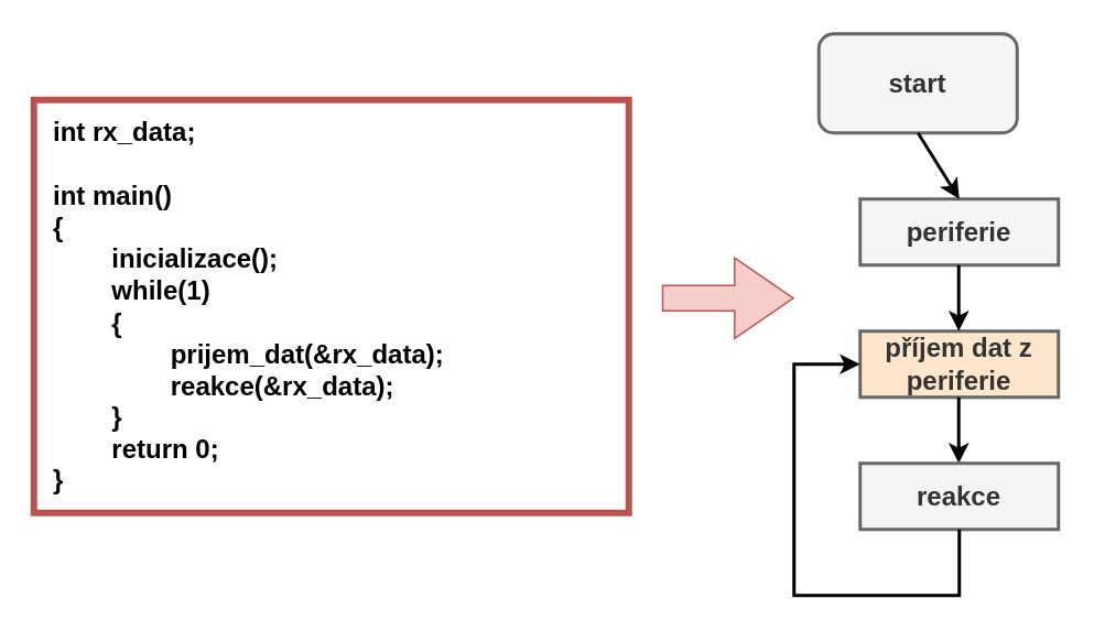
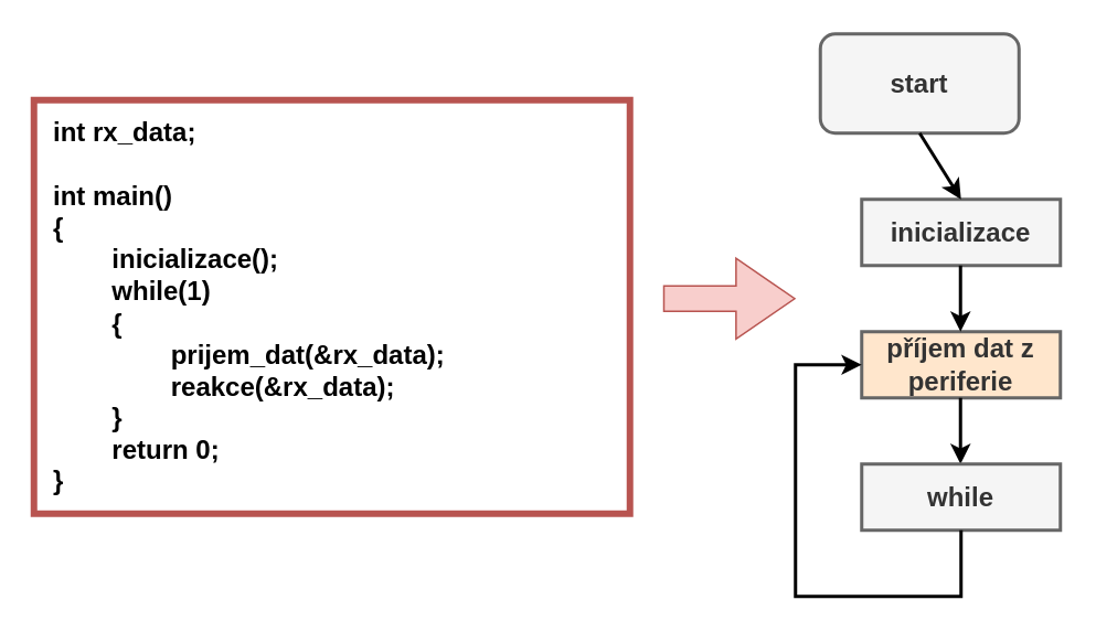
  <mxCell id="0" />
  <mxCell id="1" parent="0" />
  <mxCell id="2" value="" style="rounded=0;whiteSpace=wrap;html=1;fillColor=#FFFFFF;strokeColor=#b85450;strokeWidth=4;" parent="1" vertex="1"><mxGeometry x="20" y="60" width="360" height="250" as="geometry" /></mxCell>
  <mxCell id="3" value="&lt;div&gt;&lt;font style=&quot;font-size: 16px; color: rgb(0, 0, 0);&quot;&gt;&lt;b&gt;&lt;font&gt;int&lt;/font&gt; &lt;font&gt;rx_data&lt;/font&gt;;&lt;/b&gt;&lt;/font&gt;&lt;/div&gt;&lt;div&gt;&lt;font style=&quot;font-size: 16px; color: rgb(0, 0, 0);&quot;&gt;&lt;b&gt;&lt;br&gt;&lt;/b&gt;&lt;/font&gt;&lt;/div&gt;&lt;font style=&quot;font-size: 16px; color: rgb(0, 0, 0);&quot;&gt;&lt;b&gt;&lt;font&gt;int&lt;/font&gt; &lt;font&gt;main&lt;/font&gt;()&lt;/b&gt;&lt;/font&gt;&lt;div&gt;&lt;font style=&quot;font-size: 16px; color: rgb(0, 0, 0);&quot;&gt;&lt;b&gt;{&lt;/b&gt;&lt;/font&gt;&lt;/div&gt;&lt;div&gt;&lt;font style=&quot;font-size: 16px; color: rgb(0, 0, 0);&quot;&gt;&lt;b&gt;&lt;span style=&quot;white-space: pre;&quot;&gt;&#09;&lt;/span&gt;&lt;font&gt;inicializace&lt;/font&gt;();&lt;br&gt;&lt;/b&gt;&lt;/font&gt;&lt;/div&gt;&lt;div&gt;&lt;font style=&quot;font-size: 16px; color: rgb(0, 0, 0);&quot;&gt;&lt;b&gt;&lt;span style=&quot;white-space: pre;&quot;&gt;&#09;&lt;/span&gt;&lt;font&gt;while&lt;/font&gt;(1)&lt;br&gt;&lt;/b&gt;&lt;/font&gt;&lt;/div&gt;&lt;div&gt;&lt;font style=&quot;font-size: 16px; color: rgb(0, 0, 0);&quot;&gt;&lt;b&gt;&lt;span style=&quot;white-space: pre;&quot;&gt;&#09;&lt;/span&gt;{&lt;br&gt;&lt;/b&gt;&lt;/font&gt;&lt;/div&gt;&lt;div&gt;&lt;font style=&quot;font-size: 16px; color: rgb(0, 0, 0);&quot;&gt;&lt;b&gt;&lt;span style=&quot;white-space: pre;&quot;&gt;&#09;&lt;/span&gt;&lt;span style=&quot;white-space: pre;&quot;&gt;&#09;&lt;/span&gt;&lt;font&gt;prijem_dat&lt;/font&gt;(&amp;amp;&lt;font&gt;rx_data&lt;/font&gt;);&lt;br&gt;&lt;/b&gt;&lt;/font&gt;&lt;/div&gt;&lt;div&gt;&lt;font style=&quot;font-size: 16px; color: rgb(0, 0, 0);&quot;&gt;&lt;b&gt;&lt;span style=&quot;white-space: pre;&quot;&gt;&lt;span style=&quot;white-space: pre;&quot;&gt;&#09;&#09;&lt;/span&gt;&lt;font&gt;reakce&lt;/font&gt;(&lt;/span&gt;&lt;/b&gt;&lt;b&gt;&amp;amp;&lt;font&gt;rx_data&lt;/font&gt;&lt;/b&gt;&lt;b&gt;&lt;span style=&quot;white-space: pre;&quot;&gt;);&#09;&lt;/span&gt;&lt;span style=&quot;white-space: pre;&quot;&gt;&#09;&lt;/span&gt;&lt;/b&gt;&lt;/font&gt;&lt;/div&gt;&lt;div&gt;&lt;font style=&quot;font-size: 16px; color: rgb(0, 0, 0);&quot;&gt;&lt;b&gt;&lt;span style=&quot;white-space: pre;&quot;&gt;&#09;&lt;/span&gt;}&lt;br&gt;&lt;/b&gt;&lt;/font&gt;&lt;/div&gt;&lt;div&gt;&lt;font style=&quot;font-size: 16px; color: rgb(0, 0, 0);&quot;&gt;&lt;b&gt;&lt;span style=&quot;white-space: pre;&quot;&gt;&#09;&lt;/span&gt;&lt;font&gt;return &lt;/font&gt;0;&lt;br&gt;&lt;/b&gt;&lt;/font&gt;&lt;/div&gt;&lt;div&gt;&lt;font style=&quot;font-size: 16px; color: rgb(0, 0, 0);&quot;&gt;&lt;b&gt;}&lt;/b&gt;&lt;/font&gt;&lt;/div&gt;" style="text;html=1;align=left;verticalAlign=middle;whiteSpace=wrap;rounded=0;" parent="1" vertex="1"><mxGeometry x="30" y="60" width="340" height="250" as="geometry" /></mxCell>
  <mxCell id="4" value="" style="shape=flexArrow;endArrow=classic;html=1;rounded=0;width=15.2;endSize=11.474;fillColor=#f8cecc;strokeColor=#b85450;endWidth=32.457;" parent="1" edge="1"><mxGeometry width="50" height="50" relative="1" as="geometry"><mxPoint x="400" y="180" as="sourcePoint" /><mxPoint x="480" y="180" as="targetPoint" /></mxGeometry></mxCell>
  <mxCell id="5" value="&lt;font style=&quot;font-size: 16px;&quot;&gt;&lt;b&gt;start&lt;/b&gt;&lt;/font&gt;" style="rounded=1;whiteSpace=wrap;html=1;strokeWidth=2;fillColor=#f5f5f5;fontColor=#333333;strokeColor=#666666;" parent="1" vertex="1"><mxGeometry x="495" y="20" width="120" height="60" as="geometry" /></mxCell>
- <mxCell id="6" value="&lt;b&gt;&lt;font style=&quot;font-size: 16px;&quot;&gt;periferie&lt;/font&gt;&lt;/b&gt;" style="rounded=0;whiteSpace=wrap;html=1;strokeWidth=2;fillColor=#f5f5f5;fontColor=#333333;strokeColor=#666666;" parent="1" vertex="1"><mxGeometry x="520" y="120" width="120" height="40" as="geometry" /></mxCell>
+ <mxCell id="6" value="&lt;b&gt;&lt;font style=&quot;font-size: 16px;&quot;&gt;inicializace&lt;/font&gt;&lt;/b&gt;" style="rounded=0;whiteSpace=wrap;html=1;strokeWidth=2;fillColor=#f5f5f5;fontColor=#333333;strokeColor=#666666;" parent="1" vertex="1"><mxGeometry x="520" y="120" width="120" height="40" as="geometry" /></mxCell>
  <mxCell id="7" value="" style="endArrow=classic;html=1;rounded=0;exitX=0.5;exitY=1;exitDx=0;exitDy=0;entryX=0.5;entryY=0;entryDx=0;entryDy=0;strokeWidth=2;" parent="1" source="5" target="6" edge="1"><mxGeometry width="50" height="50" relative="1" as="geometry"><mxPoint x="610" y="240" as="sourcePoint" /><mxPoint x="660" y="190" as="targetPoint" /></mxGeometry></mxCell>
  <mxCell id="8" value="&lt;font style=&quot;font-size: 16px;&quot;&gt;&lt;b&gt;příjem dat z periferie&lt;/b&gt;&lt;/font&gt;" style="rounded=0;whiteSpace=wrap;html=1;strokeWidth=2;fillColor=#ffe6cc;fontColor=#333333;strokeColor=#666666;" parent="1" vertex="1"><mxGeometry x="520" y="200" width="120" height="40" as="geometry" /></mxCell>
  <mxCell id="9" value="" style="endArrow=classic;html=1;rounded=0;exitX=0.5;exitY=1;exitDx=0;exitDy=0;entryX=0.5;entryY=0;entryDx=0;entryDy=0;strokeWidth=2;" parent="1" edge="1"><mxGeometry width="50" height="50" relative="1" as="geometry"><mxPoint x="579.66" y="160" as="sourcePoint" /><mxPoint x="579.66" y="200" as="targetPoint" /></mxGeometry></mxCell>
  <mxCell id="10" value="" style="endArrow=classic;html=1;rounded=0;exitX=0.5;exitY=1;exitDx=0;exitDy=0;entryX=0.5;entryY=0;entryDx=0;entryDy=0;strokeWidth=2;" parent="1" edge="1"><mxGeometry width="50" height="50" relative="1" as="geometry"><mxPoint x="579.66" y="240" as="sourcePoint" /><mxPoint x="579.66" y="280" as="targetPoint" /></mxGeometry></mxCell>
- <mxCell id="11" value="&lt;font style=&quot;font-size: 16px;&quot;&gt;&lt;b&gt;reakce&lt;/b&gt;&lt;/font&gt;" style="rounded=0;whiteSpace=wrap;html=1;strokeWidth=2;fillColor=#f5f5f5;fontColor=#333333;strokeColor=#666666;" parent="1" vertex="1"><mxGeometry x="520" y="280" width="120" height="40" as="geometry" /></mxCell>
+ <mxCell id="11" value="&lt;font style=&quot;font-size: 16px;&quot;&gt;&lt;b&gt;while&lt;/b&gt;&lt;/font&gt;" style="rounded=0;whiteSpace=wrap;html=1;strokeWidth=2;fillColor=#f5f5f5;fontColor=#333333;strokeColor=#666666;" parent="1" vertex="1"><mxGeometry x="520" y="280" width="120" height="40" as="geometry" /></mxCell>
  <mxCell id="12" value="" style="endArrow=classic;html=1;rounded=0;exitX=0.5;exitY=1;exitDx=0;exitDy=0;entryX=0;entryY=0.5;entryDx=0;entryDy=0;strokeWidth=2;" parent="1" source="11" target="8" edge="1"><mxGeometry width="50" height="50" relative="1" as="geometry"><mxPoint x="610" y="240" as="sourcePoint" /><mxPoint x="660" y="190" as="targetPoint" /><Array as="points"><mxPoint x="580" y="360" /><mxPoint x="480" y="360" /><mxPoint x="480" y="220" /></Array></mxGeometry></mxCell>
